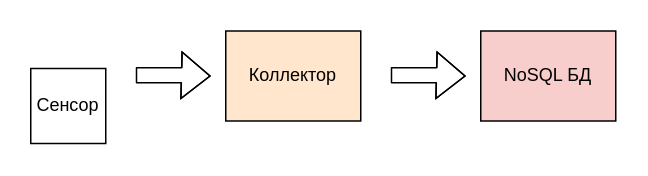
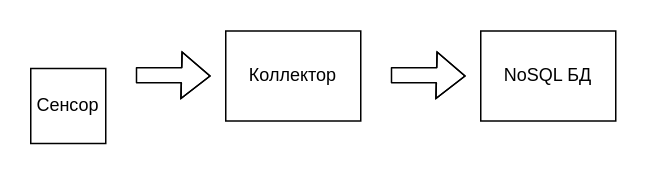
  <mxCell id="0" />
  <mxCell id="1" parent="0" />
  <mxCell id="2" value="Сенсор" style="whiteSpace=wrap;html=1;aspect=fixed;" vertex="1" parent="1"><mxGeometry x="20" y="45" width="50" height="50" as="geometry" /></mxCell>
- <mxCell id="3" value="Коллектор" style="rounded=0;whiteSpace=wrap;html=1;fillColor=#ffe6cc;" vertex="1" parent="1"><mxGeometry x="150" y="20" width="90" height="60" as="geometry" /></mxCell>
+ <mxCell id="3" value="Коллектор" style="rounded=0;whiteSpace=wrap;html=1;" vertex="1" parent="1"><mxGeometry x="150" y="20" width="90" height="60" as="geometry" /></mxCell>
  <mxCell id="4" value="" style="shape=flexArrow;endArrow=classic;html=1;" edge="1" parent="1"><mxGeometry width="50" height="50" relative="1" as="geometry"><mxPoint x="260" y="49.5" as="sourcePoint" /><mxPoint x="310" y="50" as="targetPoint" /><Array as="points"><mxPoint x="290" y="49.5" /></Array></mxGeometry></mxCell>
- <mxCell id="5" value="NoSQL БД" style="rounded=0;whiteSpace=wrap;html=1;fillColor=#f8cecc;" vertex="1" parent="1"><mxGeometry x="320" y="20" width="90" height="60" as="geometry" /></mxCell>
+ <mxCell id="5" value="NoSQL БД" style="rounded=0;whiteSpace=wrap;html=1;" vertex="1" parent="1"><mxGeometry x="320" y="20" width="90" height="60" as="geometry" /></mxCell>
  <mxCell id="6" value="" style="shape=flexArrow;endArrow=classic;html=1;" edge="1" parent="1"><mxGeometry width="50" height="50" relative="1" as="geometry"><mxPoint x="90" y="49.5" as="sourcePoint" /><mxPoint x="140" y="50" as="targetPoint" /><Array as="points"><mxPoint x="120" y="49.5" /></Array></mxGeometry></mxCell>
